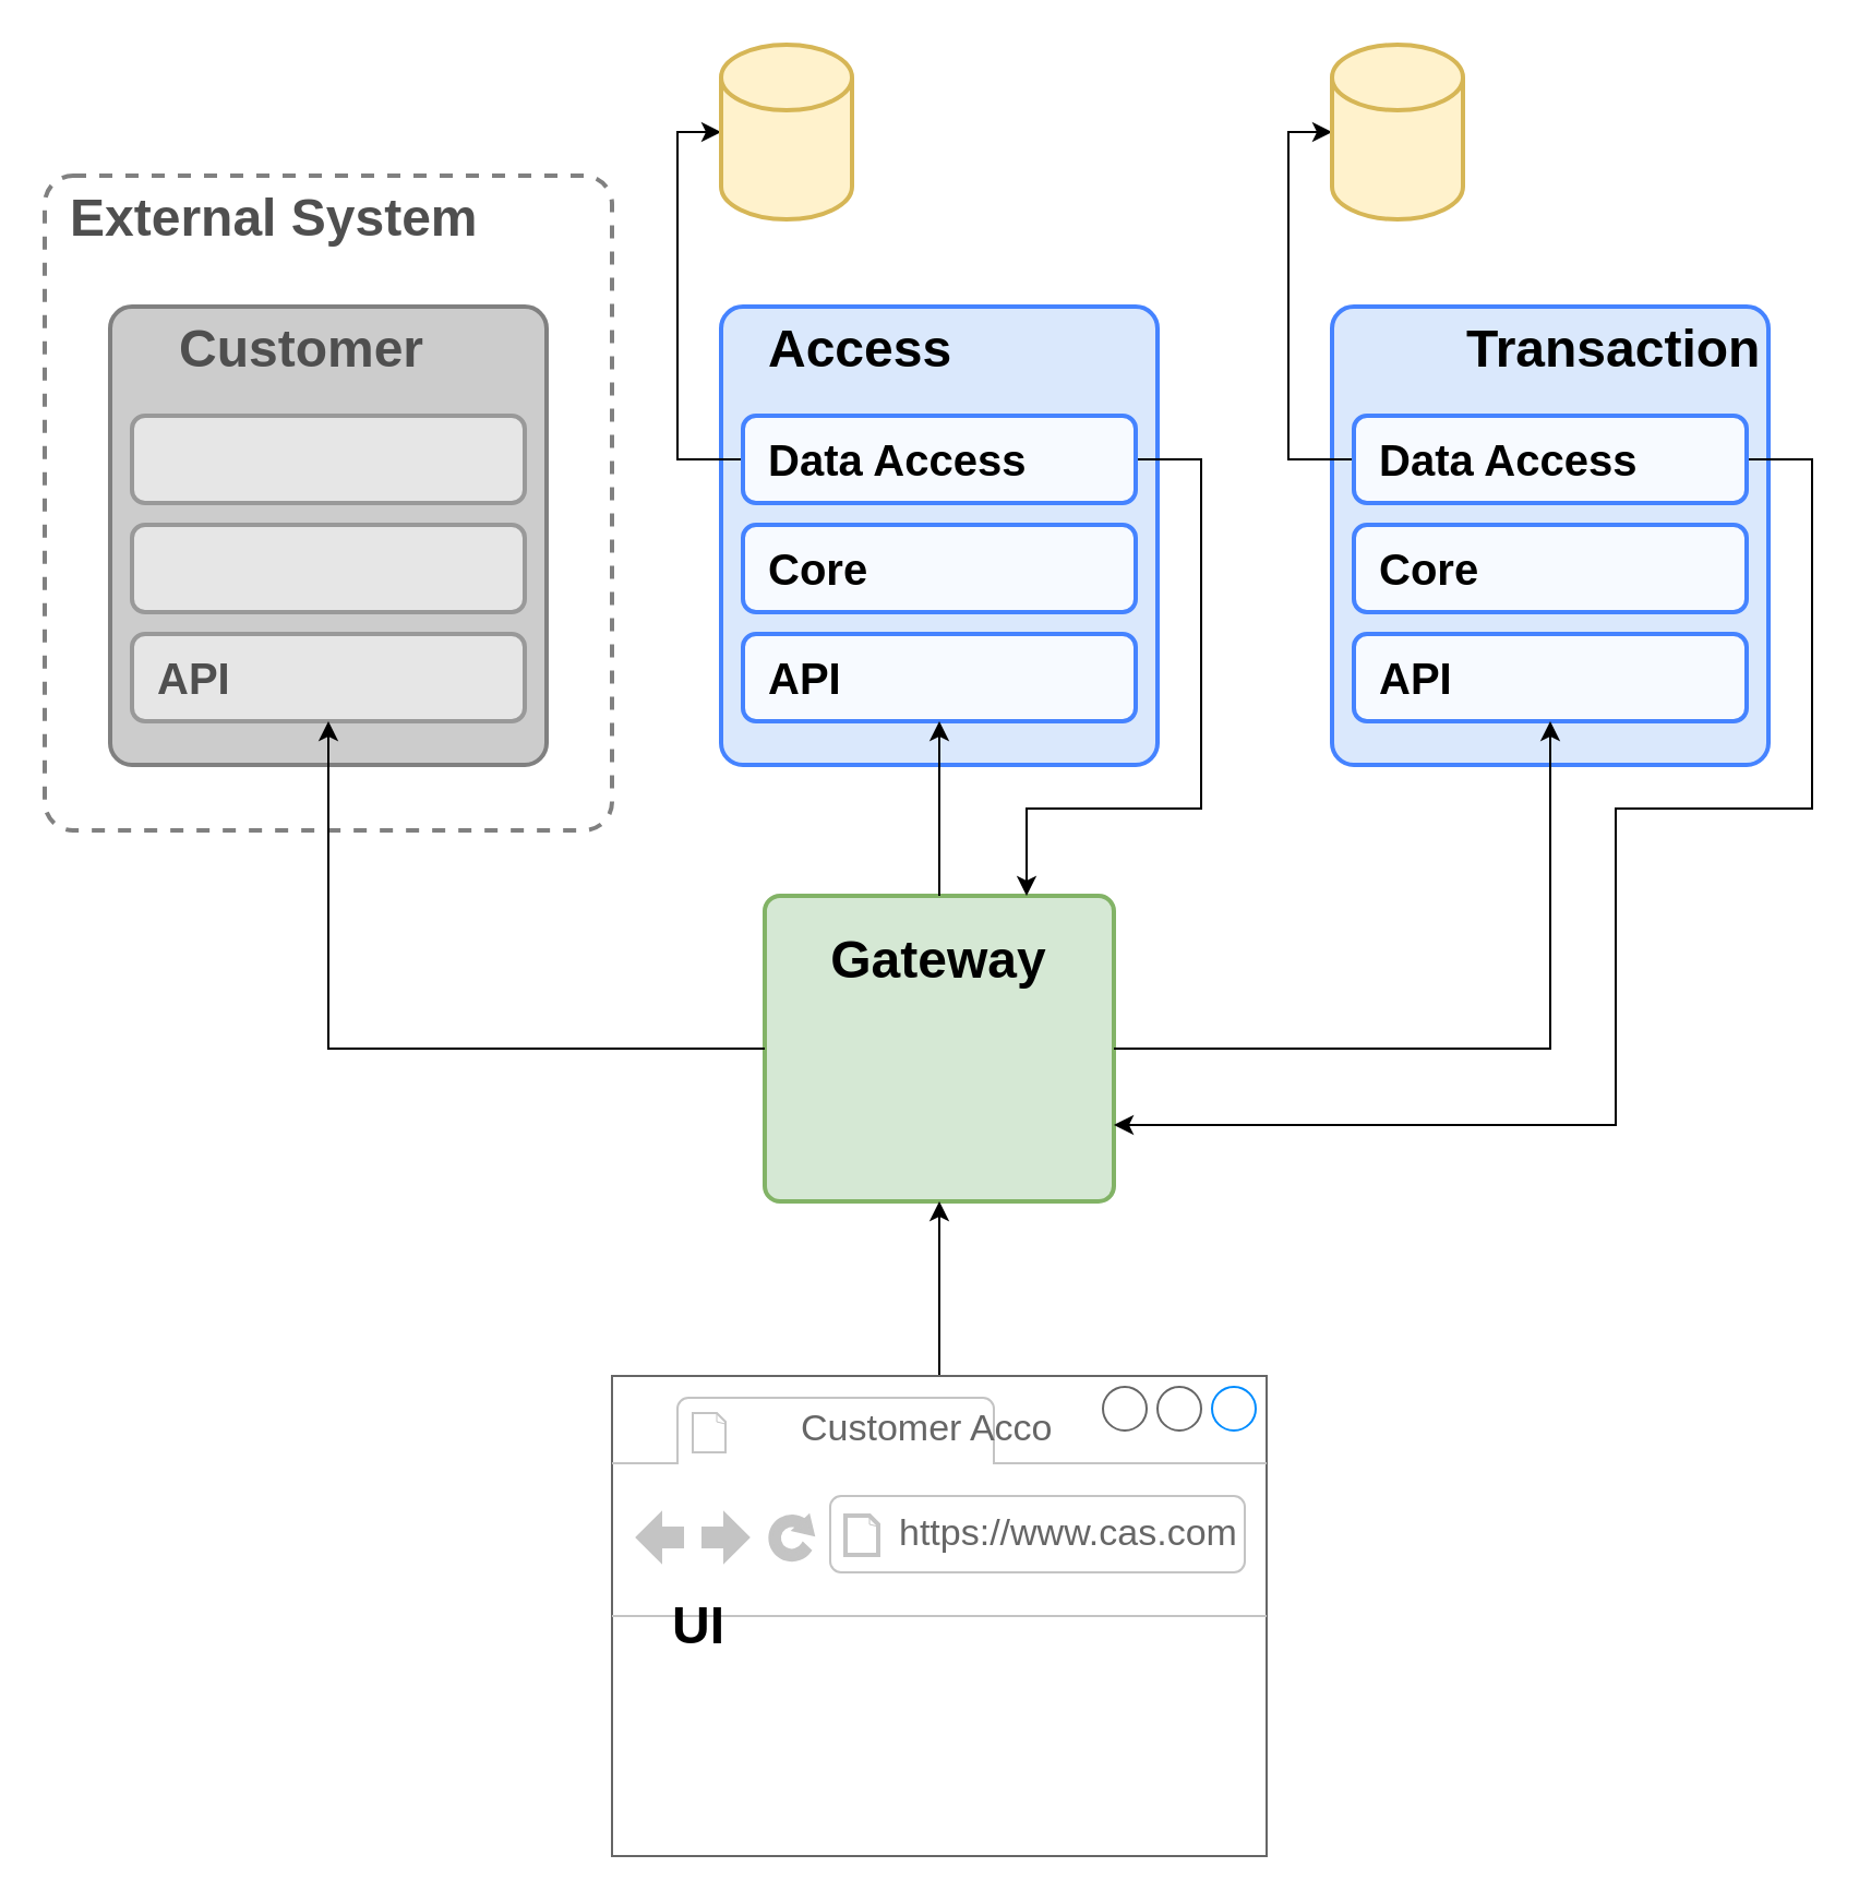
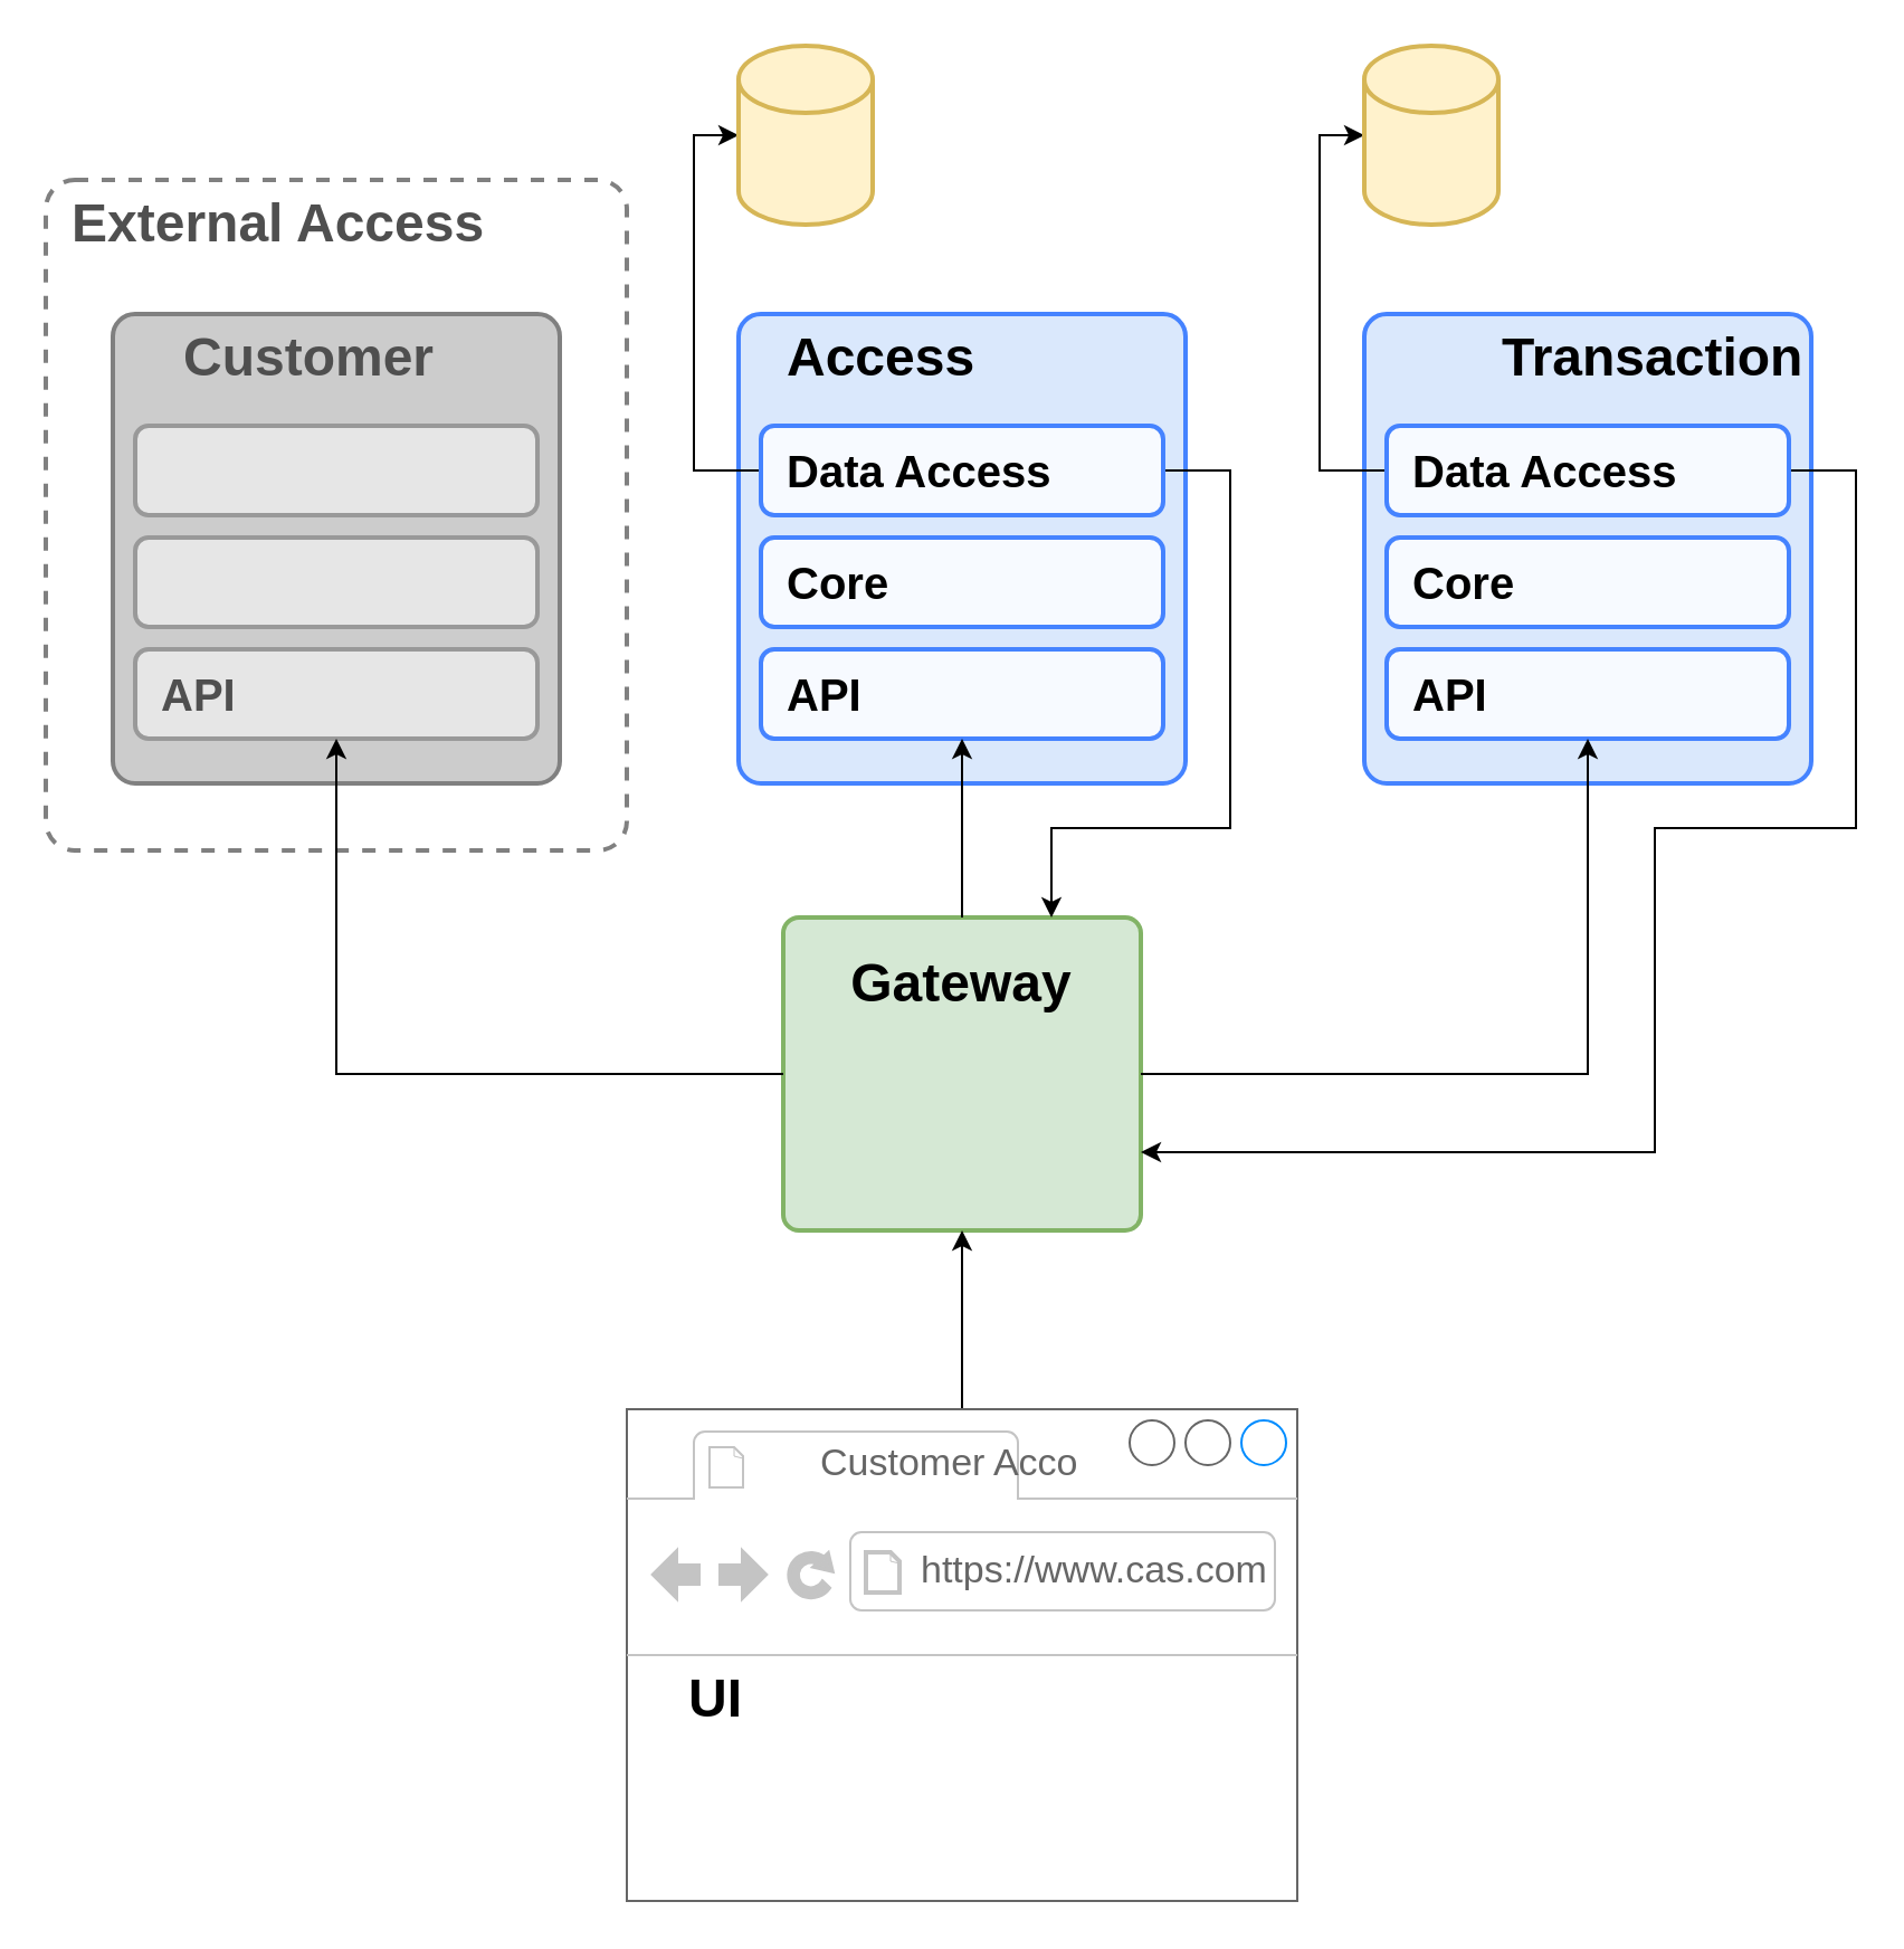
  <mxCell id="0" />
  <mxCell id="1" parent="0" />
  <mxCell id="2" value="" style="rounded=1;whiteSpace=wrap;html=1;labelBackgroundColor=none;strokeWidth=2;fontSize=20;fontColor=#000000;align=left;fillColor=none;dashed=1;arcSize=5;strokeColor=#808080;" vertex="1" parent="1"><mxGeometry x="20" y="80" width="260" height="300" as="geometry" /></mxCell>
  <mxCell id="3" value="" style="rounded=1;arcSize=5;strokeWidth=2;fillColor=#CCCCCC;strokeColor=#808080;" vertex="1" parent="1"><mxGeometry x="50" y="140" width="200" height="210" as="geometry" /></mxCell>
  <mxCell id="4" value="" style="rounded=1;arcSize=5;fillColor=#dae8fc;strokeColor=#4583FF;strokeWidth=2;" vertex="1" parent="1"><mxGeometry x="330" y="140" width="200" height="210" as="geometry" /></mxCell>
  <mxCell id="5" value="" style="rounded=1;arcSize=5;fillColor=#dae8fc;strokeColor=#4583FF;strokeWidth=2;" vertex="1" parent="1"><mxGeometry x="610" y="140" width="200" height="210" as="geometry" /></mxCell>
  <mxCell id="6" value="&lt;h1&gt;Customer&lt;/h1&gt;" style="text;html=1;strokeColor=none;fillColor=none;align=left;verticalAlign=middle;whiteSpace=wrap;rounded=0;fontColor=#4F4F4F;" vertex="1" parent="1"><mxGeometry x="80" y="150" width="40" height="20" as="geometry" /></mxCell>
  <mxCell id="7" value="&lt;h1&gt;Access&lt;/h1&gt;" style="text;html=1;strokeColor=none;fillColor=none;align=left;verticalAlign=middle;whiteSpace=wrap;rounded=0;" vertex="1" parent="1"><mxGeometry x="350" y="150" width="40" height="20" as="geometry" /></mxCell>
  <mxCell id="8" value="&lt;h1&gt;Transaction&lt;/h1&gt;" style="text;html=1;strokeColor=none;fillColor=none;align=left;verticalAlign=middle;whiteSpace=wrap;rounded=0;" vertex="1" parent="1"><mxGeometry x="670" y="150" width="40" height="20" as="geometry" /></mxCell>
  <mxCell id="9" value="" style="rounded=1;arcSize=5;fillColor=#d5e8d4;strokeColor=#82b366;strokeWidth=2;" vertex="1" parent="1"><mxGeometry x="350" y="410" width="160" height="140" as="geometry" /></mxCell>
  <mxCell id="10" value="&lt;h1&gt;Gateway&lt;/h1&gt;" style="text;html=1;strokeColor=none;fillColor=none;align=center;verticalAlign=middle;whiteSpace=wrap;rounded=0;" vertex="1" parent="1"><mxGeometry x="410" y="430" width="40" height="20" as="geometry" /></mxCell>
  <mxCell id="11" style="edgeStyle=orthogonalEdgeStyle;rounded=0;orthogonalLoop=1;jettySize=auto;html=1;entryX=0.5;entryY=1;entryDx=0;entryDy=0;" edge="1" parent="1" source="12" target="9"><mxGeometry relative="1" as="geometry" /></mxCell>
  <mxCell id="12" value="" style="strokeWidth=1;shadow=0;dashed=0;align=center;html=1;shape=mxgraph.mockup.containers.browserWindow;rSize=0;strokeColor=#666666;strokeColor2=#008cff;strokeColor3=#c4c4c4;mainText=,;recursiveResize=0;rounded=1;fillColor=#FFFFFF;" vertex="1" parent="1"><mxGeometry x="280" y="630" width="300" height="220" as="geometry" /></mxCell>
  <mxCell id="13" value="Customer Acco" style="strokeWidth=1;shadow=0;dashed=0;align=center;html=1;shape=mxgraph.mockup.containers.anchor;fontSize=17;fontColor=#666666;align=left;" vertex="1" parent="12"><mxGeometry x="85" y="12" width="110" height="26" as="geometry" /></mxCell>
  <mxCell id="14" value="https://www.cas.com" style="strokeWidth=1;shadow=0;dashed=0;align=center;html=1;shape=mxgraph.mockup.containers.anchor;rSize=0;fontSize=17;fontColor=#666666;align=left;" vertex="1" parent="12"><mxGeometry x="130" y="60" width="250" height="26" as="geometry" /></mxCell>
- <mxCell id="15" value="&lt;h1&gt;UI&lt;/h1&gt;" style="text;html=1;strokeColor=none;fillColor=none;align=center;verticalAlign=middle;whiteSpace=wrap;rounded=0;" vertex="1" parent="12"><mxGeometry x="20" y="105" width="40" height="20" as="geometry" /></mxCell>
+ <mxCell id="15" value="&lt;h1&gt;UI&lt;/h1&gt;" style="text;html=1;strokeColor=none;fillColor=none;align=center;verticalAlign=middle;whiteSpace=wrap;rounded=0;" vertex="1" parent="12"><mxGeometry x="20" y="120" width="40" height="20" as="geometry" /></mxCell>
  <mxCell id="16" value="" style="rounded=1;whiteSpace=wrap;html=1;strokeColor=#4583FF;strokeWidth=2;labelBackgroundColor=none;fillColor=#F7FAFF;" vertex="1" parent="1"><mxGeometry x="340" y="240" width="180" height="40" as="geometry" /></mxCell>
  <mxCell id="17" style="edgeStyle=orthogonalEdgeStyle;rounded=0;orthogonalLoop=1;jettySize=auto;html=1;exitX=0;exitY=0.5;exitDx=0;exitDy=0;entryX=0;entryY=0.5;entryDx=0;entryDy=0;entryPerimeter=0;fontSize=20;fontColor=#000000;" edge="1" parent="1" source="19" target="24"><mxGeometry relative="1" as="geometry" /></mxCell>
  <mxCell id="18" style="edgeStyle=orthogonalEdgeStyle;rounded=0;orthogonalLoop=1;jettySize=auto;html=1;entryX=0.75;entryY=0;entryDx=0;entryDy=0;startArrow=none;startFill=0;endArrow=classic;endFill=1;fontSize=20;fontColor=#000000;" edge="1" parent="1" source="19" target="9"><mxGeometry relative="1" as="geometry"><Array as="points"><mxPoint x="550" y="210" /><mxPoint x="550" y="370" /><mxPoint x="470" y="370" /></Array></mxGeometry></mxCell>
  <mxCell id="19" value="" style="rounded=1;whiteSpace=wrap;html=1;strokeColor=#4583FF;strokeWidth=2;labelBackgroundColor=none;fillColor=#F7FAFF;" vertex="1" parent="1"><mxGeometry x="340" y="190" width="180" height="40" as="geometry" /></mxCell>
  <mxCell id="20" value="" style="rounded=1;whiteSpace=wrap;html=1;strokeColor=#4583FF;strokeWidth=2;labelBackgroundColor=none;fillColor=#F7FAFF;" vertex="1" parent="1"><mxGeometry x="620" y="240" width="180" height="40" as="geometry" /></mxCell>
  <mxCell id="21" value="&lt;h1 style=&quot;font-size: 20px&quot;&gt;Core&lt;/h1&gt;" style="text;html=1;strokeColor=none;fillColor=none;align=left;verticalAlign=middle;whiteSpace=wrap;rounded=0;fontSize=20;" vertex="1" parent="1"><mxGeometry x="350" y="250" width="160" height="20" as="geometry" /></mxCell>
  <mxCell id="22" value="&lt;h1 style=&quot;font-size: 20px&quot;&gt;Data Access&lt;/h1&gt;" style="text;html=1;strokeColor=none;fillColor=none;align=left;verticalAlign=middle;whiteSpace=wrap;rounded=0;fontSize=20;" vertex="1" parent="1"><mxGeometry x="350" y="200" width="160" height="20" as="geometry" /></mxCell>
  <mxCell id="23" value="&lt;h1 style=&quot;font-size: 20px&quot;&gt;Core&lt;/h1&gt;" style="text;html=1;strokeColor=none;fillColor=none;align=left;verticalAlign=middle;whiteSpace=wrap;rounded=0;fontSize=20;" vertex="1" parent="1"><mxGeometry x="630" y="250" width="160" height="20" as="geometry" /></mxCell>
  <mxCell id="24" value="" style="shape=cylinder3;whiteSpace=wrap;html=1;boundedLbl=1;backgroundOutline=1;size=15;rounded=1;labelBackgroundColor=none;strokeColor=#d6b656;strokeWidth=2;fillColor=#fff2cc;fontSize=20;align=left;" vertex="1" parent="1"><mxGeometry x="330" y="20" width="60" height="80" as="geometry" /></mxCell>
  <mxCell id="25" value="" style="rounded=1;whiteSpace=wrap;html=1;strokeColor=#4583FF;strokeWidth=2;labelBackgroundColor=none;fillColor=#F7FAFF;" vertex="1" parent="1"><mxGeometry x="340" y="290" width="180" height="40" as="geometry" /></mxCell>
  <mxCell id="26" value="&lt;h1 style=&quot;font-size: 20px&quot;&gt;API&lt;/h1&gt;" style="text;html=1;strokeColor=none;fillColor=none;align=left;verticalAlign=middle;whiteSpace=wrap;rounded=0;fontSize=20;" vertex="1" parent="1"><mxGeometry x="350" y="300" width="160" height="20" as="geometry" /></mxCell>
  <mxCell id="27" style="edgeStyle=orthogonalEdgeStyle;rounded=0;orthogonalLoop=1;jettySize=auto;html=1;exitX=0.5;exitY=1;exitDx=0;exitDy=0;endArrow=none;endFill=0;startArrow=classic;startFill=1;" edge="1" parent="1" source="25" target="9"><mxGeometry relative="1" as="geometry" /></mxCell>
  <mxCell id="28" style="edgeStyle=orthogonalEdgeStyle;rounded=0;orthogonalLoop=1;jettySize=auto;html=1;exitX=0;exitY=0.5;exitDx=0;exitDy=0;entryX=0;entryY=0.5;entryDx=0;entryDy=0;entryPerimeter=0;fontSize=20;fontColor=#000000;" edge="1" parent="1" source="30" target="32"><mxGeometry relative="1" as="geometry" /></mxCell>
  <mxCell id="29" style="edgeStyle=orthogonalEdgeStyle;rounded=0;orthogonalLoop=1;jettySize=auto;html=1;exitX=1;exitY=0.5;exitDx=0;exitDy=0;startArrow=none;startFill=0;endArrow=classic;endFill=1;fontSize=20;fontColor=#000000;entryX=1;entryY=0.75;entryDx=0;entryDy=0;" edge="1" parent="1" source="30" target="9"><mxGeometry relative="1" as="geometry"><mxPoint x="830" y="530" as="targetPoint" /><Array as="points"><mxPoint x="830" y="210" /><mxPoint x="830" y="370" /><mxPoint x="740" y="370" /><mxPoint x="740" y="515" /></Array></mxGeometry></mxCell>
  <mxCell id="30" value="" style="rounded=1;whiteSpace=wrap;html=1;strokeColor=#4583FF;strokeWidth=2;labelBackgroundColor=none;fillColor=#F7FAFF;" vertex="1" parent="1"><mxGeometry x="620" y="190" width="180" height="40" as="geometry" /></mxCell>
  <mxCell id="31" value="&lt;h1 style=&quot;font-size: 20px&quot;&gt;Data Access&lt;/h1&gt;" style="text;html=1;strokeColor=none;fillColor=none;align=left;verticalAlign=middle;whiteSpace=wrap;rounded=0;fontSize=20;" vertex="1" parent="1"><mxGeometry x="630" y="200" width="160" height="20" as="geometry" /></mxCell>
  <mxCell id="32" value="" style="shape=cylinder3;whiteSpace=wrap;html=1;boundedLbl=1;backgroundOutline=1;size=15;rounded=1;labelBackgroundColor=none;strokeColor=#d6b656;strokeWidth=2;fillColor=#fff2cc;fontSize=20;align=left;" vertex="1" parent="1"><mxGeometry x="610" y="20" width="60" height="80" as="geometry" /></mxCell>
  <mxCell id="33" value="" style="rounded=1;whiteSpace=wrap;html=1;strokeColor=#4583FF;strokeWidth=2;labelBackgroundColor=none;fillColor=#F7FAFF;" vertex="1" parent="1"><mxGeometry x="620" y="290" width="180" height="40" as="geometry" /></mxCell>
  <mxCell id="34" value="&lt;h1 style=&quot;font-size: 20px&quot;&gt;API&lt;/h1&gt;" style="text;html=1;strokeColor=none;fillColor=none;align=left;verticalAlign=middle;whiteSpace=wrap;rounded=0;fontSize=20;" vertex="1" parent="1"><mxGeometry x="630" y="300" width="160" height="20" as="geometry" /></mxCell>
  <mxCell id="35" style="edgeStyle=orthogonalEdgeStyle;rounded=0;orthogonalLoop=1;jettySize=auto;html=1;exitX=0.5;exitY=1;exitDx=0;exitDy=0;entryX=1;entryY=0.5;entryDx=0;entryDy=0;startArrow=classic;startFill=1;endArrow=none;endFill=0;" edge="1" parent="1" source="33" target="9"><mxGeometry relative="1" as="geometry" /></mxCell>
  <mxCell id="36" value="" style="rounded=1;whiteSpace=wrap;html=1;strokeWidth=2;labelBackgroundColor=none;strokeColor=#999999;fillColor=#E6E6E6;" vertex="1" parent="1"><mxGeometry x="60" y="290" width="180" height="40" as="geometry" /></mxCell>
  <mxCell id="37" value="&lt;h1 style=&quot;font-size: 20px&quot;&gt;API&lt;/h1&gt;" style="text;html=1;strokeColor=none;fillColor=none;align=left;verticalAlign=middle;whiteSpace=wrap;rounded=0;fontSize=20;fontColor=#4F4F4F;" vertex="1" parent="1"><mxGeometry x="70" y="300" width="160" height="20" as="geometry" /></mxCell>
  <mxCell id="38" style="edgeStyle=orthogonalEdgeStyle;rounded=0;orthogonalLoop=1;jettySize=auto;html=1;exitX=0.5;exitY=1;exitDx=0;exitDy=0;entryX=0;entryY=0.5;entryDx=0;entryDy=0;startArrow=classic;startFill=1;endArrow=none;endFill=0;" edge="1" parent="1" source="36" target="9"><mxGeometry relative="1" as="geometry" /></mxCell>
  <mxCell id="39" value="" style="rounded=1;whiteSpace=wrap;html=1;strokeWidth=2;labelBackgroundColor=none;strokeColor=#999999;fillColor=#E6E6E6;" vertex="1" parent="1"><mxGeometry x="60" y="240" width="180" height="40" as="geometry" /></mxCell>
  <mxCell id="40" value="" style="rounded=1;whiteSpace=wrap;html=1;strokeWidth=2;labelBackgroundColor=none;strokeColor=#999999;fillColor=#E6E6E6;" vertex="1" parent="1"><mxGeometry x="60" y="190" width="180" height="40" as="geometry" /></mxCell>
- <mxCell id="41" value="&lt;h1&gt;External System&lt;/h1&gt;" style="text;html=1;strokeColor=none;fillColor=none;align=left;verticalAlign=middle;whiteSpace=wrap;rounded=0;fontColor=#4F4F4F;" vertex="1" parent="1"><mxGeometry x="30" y="90" width="250" height="20" as="geometry" /></mxCell>
+ <mxCell id="41" value="&lt;h1&gt;External Access&lt;/h1&gt;" style="text;html=1;strokeColor=none;fillColor=none;align=left;verticalAlign=middle;whiteSpace=wrap;rounded=0;fontColor=#4F4F4F;" vertex="1" parent="1"><mxGeometry x="30" y="90" width="250" height="20" as="geometry" /></mxCell>
